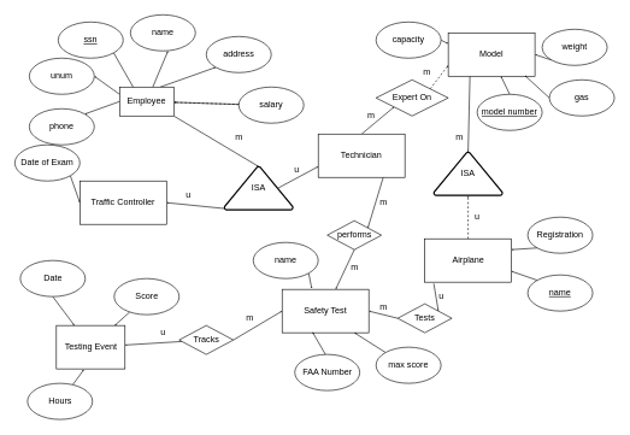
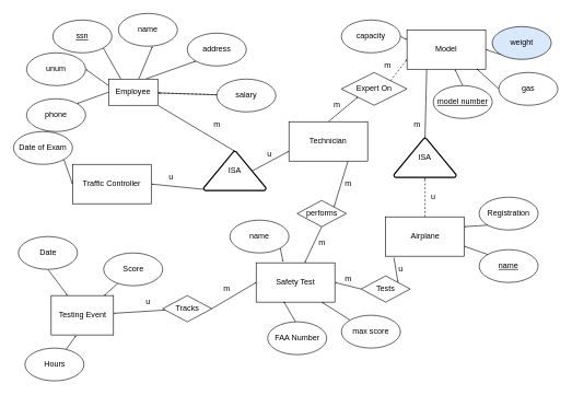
  <mxCell id="0" />
  <mxCell id="1" parent="0" />
  <mxCell id="2" style="edgeStyle=none;rounded=0;orthogonalLoop=1;jettySize=auto;html=1;startSize=0;endSize=0;" edge="1" parent="1" source="7"><mxGeometry relative="1" as="geometry"><mxPoint x="232" y="70" as="targetPoint" /></mxGeometry></mxCell>
  <mxCell id="3" style="edgeStyle=none;rounded=0;orthogonalLoop=1;jettySize=auto;html=1;exitX=0.75;exitY=0;exitDx=0;exitDy=0;entryX=0;entryY=1;entryDx=0;entryDy=0;startSize=0;endSize=0;" edge="1" parent="1" source="7" target="12"><mxGeometry relative="1" as="geometry" /></mxCell>
  <mxCell id="4" style="edgeStyle=none;rounded=0;orthogonalLoop=1;jettySize=auto;html=1;exitX=0;exitY=0.25;exitDx=0;exitDy=0;entryX=1;entryY=0.5;entryDx=0;entryDy=0;startSize=0;endSize=0;" edge="1" parent="1" source="7" target="11"><mxGeometry relative="1" as="geometry" /></mxCell>
  <mxCell id="5" style="edgeStyle=none;rounded=0;orthogonalLoop=1;jettySize=auto;html=1;exitX=0;exitY=0.5;exitDx=0;exitDy=0;entryX=1;entryY=0;entryDx=0;entryDy=0;startSize=0;endSize=0;" edge="1" parent="1" source="7" target="10"><mxGeometry relative="1" as="geometry" /></mxCell>
  <mxCell id="6" style="edgeStyle=none;rounded=0;orthogonalLoop=1;jettySize=auto;html=1;exitX=1;exitY=1;exitDx=0;exitDy=0;entryX=0.5;entryY=0;entryDx=0;entryDy=0;entryPerimeter=0;startSize=0;endSize=0;" edge="1" parent="1" source="7" target="16"><mxGeometry relative="1" as="geometry" /></mxCell>
  <mxCell id="7" value="Employee" style="rounded=0;whiteSpace=wrap;html=1;" vertex="1" parent="1"><mxGeometry x="165" y="120" width="75" height="40" as="geometry" /></mxCell>
  <mxCell id="8" value="&lt;u&gt;ssn&lt;/u&gt;" style="ellipse;whiteSpace=wrap;html=1;" vertex="1" parent="1"><mxGeometry x="80" y="30" width="90" height="50" as="geometry" /></mxCell>
  <mxCell id="9" value="name" style="ellipse;whiteSpace=wrap;html=1;" vertex="1" parent="1"><mxGeometry x="180" width="90" height="50" as="geometry" y="20" /></mxCell>
  <mxCell id="10" value="phone" style="ellipse;whiteSpace=wrap;html=1;" vertex="1" parent="1"><mxGeometry x="40" y="150" width="90" height="50" as="geometry" /></mxCell>
  <mxCell id="11" value="unum" style="ellipse;whiteSpace=wrap;html=1;" vertex="1" parent="1"><mxGeometry x="40" y="80" width="90" height="50" as="geometry" /></mxCell>
  <mxCell id="12" value="address" style="ellipse;whiteSpace=wrap;html=1;" vertex="1" parent="1"><mxGeometry x="285" y="50" width="90" height="50" as="geometry" /></mxCell>
  <mxCell id="13" value="" style="endArrow=none;html=1;entryX=1;entryY=1;entryDx=0;entryDy=0;exitX=0.25;exitY=0;exitDx=0;exitDy=0;endSize=0;startSize=0;" edge="1" parent="1" source="7" target="8"><mxGeometry width="50" height="50" relative="1" as="geometry"><mxPoint x="310" y="290" as="sourcePoint" /><mxPoint x="360" y="240" as="targetPoint" /></mxGeometry></mxCell>
  <mxCell id="14" style="edgeStyle=none;rounded=0;orthogonalLoop=1;jettySize=auto;html=1;exitX=0.01;exitY=0.97;exitDx=0;exitDy=0;exitPerimeter=0;entryX=1;entryY=0.5;entryDx=0;entryDy=0;startSize=0;endSize=0;" edge="1" parent="1" source="16" target="17"><mxGeometry relative="1" as="geometry" /></mxCell>
  <mxCell id="15" style="edgeStyle=none;rounded=0;orthogonalLoop=1;jettySize=auto;html=1;exitX=0.78;exitY=0.5;exitDx=0;exitDy=0;exitPerimeter=0;entryX=0;entryY=0.75;entryDx=0;entryDy=0;startSize=0;endSize=0;" edge="1" parent="1" source="16" target="22"><mxGeometry relative="1" as="geometry" /></mxCell>
  <mxCell id="16" value="ISA" style="strokeWidth=2;html=1;shape=mxgraph.flowchart.extract_or_measurement;whiteSpace=wrap;" vertex="1" parent="1"><mxGeometry x="310" y="230" width="95" height="60" as="geometry" /></mxCell>
  <mxCell id="17" value="Traffic Controller" style="rounded=0;whiteSpace=wrap;html=1;" vertex="1" parent="1"><mxGeometry x="110" y="250" width="120" height="60" as="geometry" /></mxCell>
  <mxCell id="18" style="edgeStyle=none;rounded=0;orthogonalLoop=1;jettySize=auto;html=1;exitX=1;exitY=1;exitDx=0;exitDy=0;entryX=0;entryY=0.5;entryDx=0;entryDy=0;startSize=0;endSize=0;" edge="1" parent="1" source="19" target="17"><mxGeometry relative="1" as="geometry" /></mxCell>
  <mxCell id="19" value="Date of Exam" style="ellipse;whiteSpace=wrap;html=1;" vertex="1" parent="1"><mxGeometry y="200" width="90" height="50" as="geometry" x="20" /></mxCell>
  <mxCell id="20" style="edgeStyle=none;rounded=0;orthogonalLoop=1;jettySize=auto;html=1;exitX=0.5;exitY=0;exitDx=0;exitDy=0;entryX=0;entryY=1;entryDx=0;entryDy=0;startSize=0;endSize=0;" edge="1" parent="1" source="22" target="27"><mxGeometry relative="1" as="geometry" /></mxCell>
  <mxCell id="21" style="edgeStyle=none;rounded=0;orthogonalLoop=1;jettySize=auto;html=1;exitX=0.75;exitY=1;exitDx=0;exitDy=0;entryX=1;entryY=0;entryDx=0;entryDy=0;startSize=0;endSize=0;" edge="1" parent="1" source="22" target="55"><mxGeometry relative="1" as="geometry" /></mxCell>
  <mxCell id="22" value="Technician" style="whiteSpace=wrap;html=1;" vertex="1" parent="1"><mxGeometry x="440" y="185" width="120" height="60" as="geometry" /></mxCell>
  <mxCell id="23" value="" style="edgeStyle=none;rounded=0;orthogonalLoop=1;jettySize=auto;html=1;dashed=1;startSize=0;endSize=0;" edge="1" parent="1" source="25" target="7"><mxGeometry relative="1" as="geometry" /></mxCell>
  <mxCell id="24" value="" style="edgeStyle=none;rounded=0;orthogonalLoop=1;jettySize=auto;html=1;startSize=0;endSize=0;" edge="1" parent="1" source="25" target="7"><mxGeometry relative="1" as="geometry" /></mxCell>
  <mxCell id="25" value="salary" style="ellipse;whiteSpace=wrap;html=1;" vertex="1" parent="1"><mxGeometry x="330" y="120" width="90" height="50" as="geometry" /></mxCell>
  <mxCell id="26" style="edgeStyle=none;rounded=0;orthogonalLoop=1;jettySize=auto;html=1;exitX=1;exitY=0;exitDx=0;exitDy=0;entryX=0;entryY=0.75;entryDx=0;entryDy=0;startSize=0;endSize=0;dashed=1;" edge="1" parent="1" source="27" target="29"><mxGeometry relative="1" as="geometry" /></mxCell>
  <mxCell id="27" value="Expert On" style="rhombus;whiteSpace=wrap;html=1;" vertex="1" parent="1"><mxGeometry x="520" y="110" width="100" height="50" as="geometry" /></mxCell>
  <mxCell id="28" style="edgeStyle=none;rounded=0;orthogonalLoop=1;jettySize=auto;html=1;exitX=0.25;exitY=1;exitDx=0;exitDy=0;startSize=0;endSize=0;entryX=0.5;entryY=0;entryDx=0;entryDy=0;entryPerimeter=0;" edge="1" parent="1" source="29" target="38"><mxGeometry relative="1" as="geometry"><mxPoint x="650" y="210" as="targetPoint" /></mxGeometry></mxCell>
  <mxCell id="29" value="Model" style="whiteSpace=wrap;html=1;" vertex="1" parent="1"><mxGeometry x="620" y="45" width="120" height="60" as="geometry" /></mxCell>
  <mxCell id="30" style="edgeStyle=none;rounded=0;orthogonalLoop=1;jettySize=auto;html=1;exitX=1;exitY=0.5;exitDx=0;exitDy=0;entryX=0;entryY=0.25;entryDx=0;entryDy=0;startSize=0;endSize=0;" edge="1" parent="1" source="31" target="29"><mxGeometry relative="1" as="geometry" /></mxCell>
  <mxCell id="31" value="capacity" style="ellipse;whiteSpace=wrap;html=1;" vertex="1" parent="1"><mxGeometry x="520" y="30" width="90" height="50" as="geometry" /></mxCell>
  <mxCell id="32" style="edgeStyle=none;rounded=0;orthogonalLoop=1;jettySize=auto;html=1;exitX=0;exitY=1;exitDx=0;exitDy=0;entryX=1;entryY=0.5;entryDx=0;entryDy=0;startSize=0;endSize=0;" edge="1" parent="1" source="33" target="29"><mxGeometry relative="1" as="geometry" /></mxCell>
- <mxCell id="33" value="weight" style="ellipse;whiteSpace=wrap;html=1;" vertex="1" parent="1"><mxGeometry x="750" y="40" width="90" height="50" as="geometry" /></mxCell>
+ <mxCell id="33" value="weight" style="ellipse;whiteSpace=wrap;html=1;fillColor=#dae8fc;" vertex="1" parent="1"><mxGeometry x="750" y="40" width="90" height="50" as="geometry" /></mxCell>
  <mxCell id="34" style="edgeStyle=none;rounded=0;orthogonalLoop=1;jettySize=auto;html=1;exitX=0;exitY=0.5;exitDx=0;exitDy=0;entryX=0.883;entryY=0.983;entryDx=0;entryDy=0;entryPerimeter=0;startSize=0;endSize=0;" edge="1" parent="1" source="35" target="29"><mxGeometry relative="1" as="geometry" /></mxCell>
  <mxCell id="35" value="gas" style="ellipse;whiteSpace=wrap;html=1;" vertex="1" parent="1"><mxGeometry x="760" y="110" width="90" height="50" as="geometry" /></mxCell>
  <mxCell id="36" style="edgeStyle=none;rounded=0;orthogonalLoop=1;jettySize=auto;html=1;exitX=0.5;exitY=0;exitDx=0;exitDy=0;entryX=0.608;entryY=1;entryDx=0;entryDy=0;entryPerimeter=0;startSize=0;endSize=0;" edge="1" parent="1" source="37" target="29"><mxGeometry relative="1" as="geometry" /></mxCell>
  <mxCell id="37" value="&lt;u&gt;model number&lt;/u&gt;" style="ellipse;whiteSpace=wrap;html=1;" vertex="1" parent="1"><mxGeometry x="660" y="130" width="90" height="50" as="geometry" /></mxCell>
  <mxCell id="38" value="ISA" style="strokeWidth=2;html=1;shape=mxgraph.flowchart.extract_or_measurement;whiteSpace=wrap;" vertex="1" parent="1"><mxGeometry x="600" y="210" width="95" height="60" as="geometry" /></mxCell>
  <mxCell id="39" style="edgeStyle=none;rounded=0;orthogonalLoop=1;jettySize=auto;html=1;exitX=0.5;exitY=0;exitDx=0;exitDy=0;entryX=0.5;entryY=1;entryDx=0;entryDy=0;entryPerimeter=0;startSize=0;endSize=0;dashed=1;" edge="1" parent="1" source="41" target="38"><mxGeometry relative="1" as="geometry" /></mxCell>
  <mxCell id="40" style="edgeStyle=none;rounded=0;orthogonalLoop=1;jettySize=auto;html=1;exitX=0.104;exitY=1.033;exitDx=0;exitDy=0;entryX=1;entryY=0;entryDx=0;entryDy=0;startSize=0;endSize=0;exitPerimeter=0;" edge="1" parent="1" source="41" target="47"><mxGeometry relative="1" as="geometry" /></mxCell>
  <mxCell id="41" value="Airplane" style="whiteSpace=wrap;html=1;" vertex="1" parent="1"><mxGeometry x="587.5" y="330" width="120" height="60" as="geometry" /></mxCell>
  <mxCell id="42" style="edgeStyle=none;rounded=0;orthogonalLoop=1;jettySize=auto;html=1;exitX=0;exitY=0;exitDx=0;exitDy=0;entryX=1;entryY=0.75;entryDx=0;entryDy=0;startSize=0;endSize=0;" edge="1" parent="1" source="43" target="41"><mxGeometry relative="1" as="geometry" /></mxCell>
  <mxCell id="43" value="&lt;u&gt;name&lt;/u&gt;" style="ellipse;whiteSpace=wrap;html=1;" vertex="1" parent="1"><mxGeometry x="730" y="380" width="90" height="50" as="geometry" /></mxCell>
  <mxCell id="44" style="edgeStyle=none;rounded=0;orthogonalLoop=1;jettySize=auto;html=1;exitX=0;exitY=1;exitDx=0;exitDy=0;entryX=1;entryY=0.25;entryDx=0;entryDy=0;startSize=0;endSize=0;" edge="1" parent="1" source="45" target="41"><mxGeometry relative="1" as="geometry" /></mxCell>
  <mxCell id="45" value="Registration" style="ellipse;whiteSpace=wrap;html=1;" vertex="1" parent="1"><mxGeometry x="730" y="300" width="90" height="50" as="geometry" /></mxCell>
  <mxCell id="46" style="edgeStyle=none;rounded=0;orthogonalLoop=1;jettySize=auto;html=1;exitX=0;exitY=0.5;exitDx=0;exitDy=0;entryX=1;entryY=0.5;entryDx=0;entryDy=0;startSize=0;endSize=0;" edge="1" parent="1" source="47" target="48"><mxGeometry relative="1" as="geometry" /></mxCell>
  <mxCell id="47" value="Tests" style="rhombus;whiteSpace=wrap;html=1;" vertex="1" parent="1"><mxGeometry x="550" y="420" width="75" height="40" as="geometry" /></mxCell>
  <mxCell id="48" value="Safety Test" style="whiteSpace=wrap;html=1;" vertex="1" parent="1"><mxGeometry x="390" y="400" width="120" height="60" as="geometry" /></mxCell>
  <mxCell id="49" style="edgeStyle=none;rounded=0;orthogonalLoop=1;jettySize=auto;html=1;exitX=0;exitY=0;exitDx=0;exitDy=0;startSize=0;endSize=0;" edge="1" parent="1" source="50"><mxGeometry relative="1" as="geometry"><mxPoint x="490" y="460" as="targetPoint" /></mxGeometry></mxCell>
  <mxCell id="50" value="max score" style="ellipse;whiteSpace=wrap;html=1;" vertex="1" parent="1"><mxGeometry x="520" y="480" width="90" height="50" as="geometry" /></mxCell>
  <mxCell id="51" style="edgeStyle=none;rounded=0;orthogonalLoop=1;jettySize=auto;html=1;exitX=0.5;exitY=0;exitDx=0;exitDy=0;entryX=0.35;entryY=0.983;entryDx=0;entryDy=0;entryPerimeter=0;startSize=0;endSize=0;" edge="1" parent="1" target="48"><mxGeometry relative="1" as="geometry"><mxPoint x="450" y="490" as="sourcePoint" /></mxGeometry></mxCell>
  <mxCell id="52" style="edgeStyle=none;rounded=0;orthogonalLoop=1;jettySize=auto;html=1;exitX=1;exitY=1;exitDx=0;exitDy=0;entryX=0.342;entryY=-0.017;entryDx=0;entryDy=0;entryPerimeter=0;startSize=0;endSize=0;" edge="1" parent="1" source="53" target="48"><mxGeometry relative="1" as="geometry" /></mxCell>
  <mxCell id="53" value="name" style="ellipse;whiteSpace=wrap;html=1;" vertex="1" parent="1"><mxGeometry x="350" y="335" width="90" height="50" as="geometry" /></mxCell>
  <mxCell id="54" style="edgeStyle=none;rounded=0;orthogonalLoop=1;jettySize=auto;html=1;exitX=0.5;exitY=1;exitDx=0;exitDy=0;entryX=0.617;entryY=0;entryDx=0;entryDy=0;entryPerimeter=0;startSize=0;endSize=0;" edge="1" parent="1" source="55" target="48"><mxGeometry relative="1" as="geometry" /></mxCell>
  <mxCell id="55" value="performs" style="rhombus;whiteSpace=wrap;html=1;" vertex="1" parent="1"><mxGeometry x="452.5" y="305" width="75" height="40" as="geometry" /></mxCell>
  <mxCell id="56" style="edgeStyle=none;rounded=0;orthogonalLoop=1;jettySize=auto;html=1;exitX=1;exitY=0.5;exitDx=0;exitDy=0;entryX=0;entryY=0.5;entryDx=0;entryDy=0;startSize=0;endSize=0;" edge="1" parent="1" source="58" target="48"><mxGeometry relative="1" as="geometry" /></mxCell>
  <mxCell id="57" value="" style="edgeStyle=none;rounded=0;orthogonalLoop=1;jettySize=auto;html=1;startSize=0;endSize=0;" edge="1" parent="1" source="58" target="59"><mxGeometry relative="1" as="geometry" /></mxCell>
  <mxCell id="58" value="Tracks" style="rhombus;whiteSpace=wrap;html=1;" vertex="1" parent="1"><mxGeometry x="247.5" y="450" width="75" height="40" as="geometry" /></mxCell>
  <mxCell id="59" value="Testing Event" style="rounded=0;whiteSpace=wrap;html=1;" vertex="1" parent="1"><mxGeometry x="77.5" y="450" width="95" height="60" as="geometry" /></mxCell>
  <mxCell id="60" style="edgeStyle=none;rounded=0;orthogonalLoop=1;jettySize=auto;html=1;exitX=0.5;exitY=1;exitDx=0;exitDy=0;startSize=0;endSize=0;" edge="1" parent="1" source="61" target="59"><mxGeometry relative="1" as="geometry" /></mxCell>
  <mxCell id="61" value="Date" style="ellipse;whiteSpace=wrap;html=1;" vertex="1" parent="1"><mxGeometry x="27.5" y="360" width="90" height="50" as="geometry" /></mxCell>
  <mxCell id="62" value="" style="edgeStyle=none;rounded=0;orthogonalLoop=1;jettySize=auto;html=1;startSize=0;endSize=0;" edge="1" parent="1" source="63" target="59"><mxGeometry relative="1" as="geometry" /></mxCell>
  <mxCell id="63" value="Score" style="ellipse;whiteSpace=wrap;html=1;" vertex="1" parent="1"><mxGeometry x="157.5" y="385" width="90" height="50" as="geometry" /></mxCell>
  <mxCell id="64" style="edgeStyle=none;rounded=0;orthogonalLoop=1;jettySize=auto;html=1;entryX=0.4;entryY=1.017;entryDx=0;entryDy=0;startSize=0;endSize=0;entryPerimeter=0;" edge="1" parent="1" source="65" target="59"><mxGeometry relative="1" as="geometry" /></mxCell>
  <mxCell id="65" value="Hours" style="ellipse;whiteSpace=wrap;html=1;" vertex="1" parent="1"><mxGeometry x="37.5" y="530" width="90" height="50" as="geometry" /></mxCell>
  <mxCell id="66" value="u" style="text;html=1;align=center;verticalAlign=middle;resizable=0;points=[];autosize=1;" vertex="1" parent="1"><mxGeometry x="650" y="290" width="20" height="20" as="geometry" /></mxCell>
  <mxCell id="67" value="m" style="text;html=1;align=center;verticalAlign=middle;resizable=0;points=[];autosize=1;" vertex="1" parent="1"><mxGeometry x="620" y="180" width="30" height="20" as="geometry" /></mxCell>
  <mxCell id="68" value="m" style="text;html=1;align=center;verticalAlign=middle;resizable=0;points=[];autosize=1;" vertex="1" parent="1"><mxGeometry x="315" y="180" width="30" height="20" as="geometry" /></mxCell>
  <mxCell id="69" value="u" style="text;html=1;align=center;verticalAlign=middle;resizable=0;points=[];autosize=1;" vertex="1" parent="1"><mxGeometry x="250" y="260" width="20" height="20" as="geometry" /></mxCell>
  <mxCell id="70" value="u" style="text;html=1;align=center;verticalAlign=middle;resizable=0;points=[];autosize=1;" vertex="1" parent="1"><mxGeometry x="400" y="225" width="20" height="20" as="geometry" /></mxCell>
  <mxCell id="71" value="m" style="text;html=1;align=center;verticalAlign=middle;resizable=0;points=[];autosize=1;" vertex="1" parent="1"><mxGeometry x="575" y="90" width="30" height="20" as="geometry" /></mxCell>
  <mxCell id="72" value="m" style="text;html=1;align=center;verticalAlign=middle;resizable=0;points=[];autosize=1;" vertex="1" parent="1"><mxGeometry x="497.5" y="150" width="30" height="20" as="geometry" /></mxCell>
  <mxCell id="73" value="FAA Number" style="ellipse;whiteSpace=wrap;html=1;" vertex="1" parent="1"><mxGeometry x="407.5" y="490" width="90" height="50" as="geometry" /></mxCell>
  <mxCell id="74" value="m" style="text;html=1;align=center;verticalAlign=middle;resizable=0;points=[];autosize=1;" vertex="1" parent="1"><mxGeometry x="330" y="430" width="30" height="20" as="geometry" /></mxCell>
  <mxCell id="75" value="u" style="text;html=1;align=center;verticalAlign=middle;resizable=0;points=[];autosize=1;" vertex="1" parent="1"><mxGeometry x="215" y="450" width="20" height="20" as="geometry" /></mxCell>
  <mxCell id="76" value="m" style="text;html=1;align=center;verticalAlign=middle;resizable=0;points=[];autosize=1;" vertex="1" parent="1"><mxGeometry x="515" y="270" width="30" height="20" as="geometry" /></mxCell>
  <mxCell id="77" value="m" style="text;html=1;align=center;verticalAlign=middle;resizable=0;points=[];autosize=1;" vertex="1" parent="1"><mxGeometry x="475" y="360" width="30" height="20" as="geometry" /></mxCell>
  <mxCell id="78" value="m" style="text;html=1;align=center;verticalAlign=middle;resizable=0;points=[];autosize=1;" vertex="1" parent="1"><mxGeometry x="515" y="415" width="30" height="20" as="geometry" /></mxCell>
  <mxCell id="79" value="u" style="text;html=1;align=center;verticalAlign=middle;resizable=0;points=[];autosize=1;" vertex="1" parent="1"><mxGeometry x="600" y="400" width="20" height="20" as="geometry" /></mxCell>
